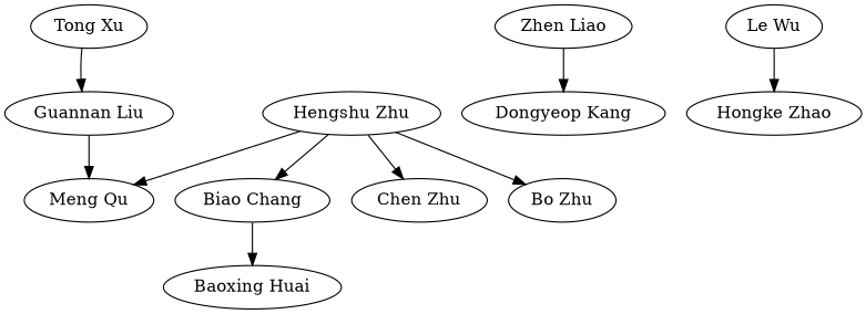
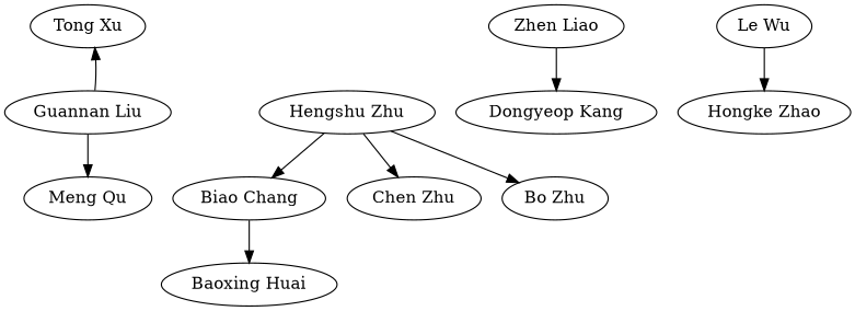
  strict digraph {
    "Tong Xu"
    "Guannan Liu"
    "Meng Qu"
    "Hengshu Zhu"
    "Biao Chang"
    "Chen Zhu"
    n7 [label="Bo Zhu"]
    "Baoxing Huai"
    "Zhen Liao"
    "Dongyeop Kang"
    "Le Wu"
    "Hongke Zhao"
-   "Tong Xu" -> "Guannan Liu"
+   "Guannan Liu" -> "Tong Xu"
    "Guannan Liu" -> "Meng Qu"
-   "Hengshu Zhu" -> "Meng Qu"
    "Hengshu Zhu" -> "Biao Chang"
    "Hengshu Zhu" -> "Chen Zhu"
    "Hengshu Zhu" -> n7
    "Biao Chang" -> "Baoxing Huai"
    "Zhen Liao" -> "Dongyeop Kang"
    "Le Wu" -> "Hongke Zhao"
  }
